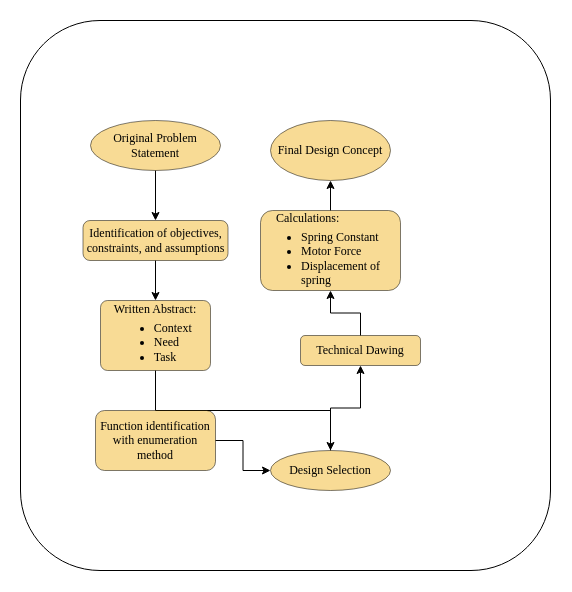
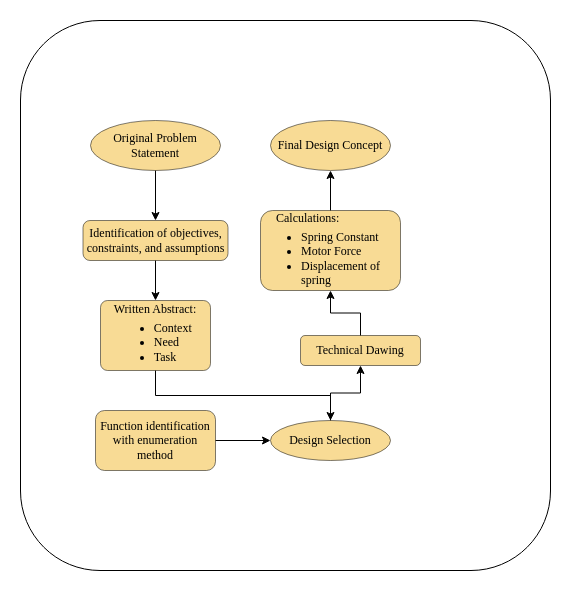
  <mxCell id="0" />
  <mxCell id="1" parent="0" />
  <mxCell id="2" value="" style="rounded=1;whiteSpace=wrap;html=1;fillStyle=auto;strokeWidth=1;fontFamily=Times New Roman;" vertex="1" parent="1"><mxGeometry x="20" width="530" height="550" as="geometry" y="20" /></mxCell>
  <mxCell id="3" style="edgeStyle=orthogonalEdgeStyle;rounded=0;orthogonalLoop=1;jettySize=auto;html=1;exitX=0.5;exitY=1;exitDx=0;exitDy=0;exitPerimeter=0;entryX=0.5;entryY=0;entryDx=0;entryDy=0;fontFamily=Times New Roman;" edge="1" parent="1" source="4" target="6"><mxGeometry relative="1" as="geometry" /></mxCell>
  <mxCell id="4" value="Original Problem Statement" style="strokeWidth=1;html=1;shape=mxgraph.flowchart.start_1;whiteSpace=wrap;fontFamily=Times New Roman;verticalAlign=middle;fillColor=#F1B82D;fillStyle=auto;opacity=50;" vertex="1" parent="1"><mxGeometry x="90" y="120" width="130" height="50" as="geometry" /></mxCell>
  <mxCell id="5" style="edgeStyle=orthogonalEdgeStyle;rounded=0;orthogonalLoop=1;jettySize=auto;html=1;exitX=0.5;exitY=1;exitDx=0;exitDy=0;entryX=0.5;entryY=0;entryDx=0;entryDy=0;fontFamily=Times New Roman;" edge="1" parent="1" source="6" target="8"><mxGeometry relative="1" as="geometry" /></mxCell>
  <mxCell id="6" value="Identification of objectives, constraints, and assumptions" style="rounded=1;whiteSpace=wrap;html=1;absoluteArcSize=1;arcSize=14;strokeWidth=1;fontFamily=Times New Roman;fillColor=#F1B82D;opacity=50;" vertex="1" parent="1"><mxGeometry x="82.5" y="220" width="145" height="40" as="geometry" /></mxCell>
  <mxCell id="7" style="edgeStyle=orthogonalEdgeStyle;rounded=0;orthogonalLoop=1;jettySize=auto;html=1;exitX=0.5;exitY=1;exitDx=0;exitDy=0;fontFamily=Times New Roman;" edge="1" parent="1" source="8" target="12"><mxGeometry relative="1" as="geometry" /></mxCell>
  <mxCell id="8" value="&lt;p style=&quot;line-height: 0;&quot;&gt;Written Abstract:&lt;br&gt;&lt;/p&gt;&lt;ul&gt;&lt;li style=&quot;text-align: left;&quot;&gt;Context&lt;/li&gt;&lt;li style=&quot;text-align: left;&quot;&gt;Need&lt;/li&gt;&lt;li style=&quot;text-align: left;&quot;&gt;Task&lt;/li&gt;&lt;/ul&gt;&lt;p&gt;&lt;/p&gt;" style="rounded=1;whiteSpace=wrap;html=1;absoluteArcSize=1;arcSize=14;strokeWidth=1;verticalAlign=middle;fontFamily=Times New Roman;spacingTop=1;fillColor=#F1B82D;opacity=50;" vertex="1" parent="1"><mxGeometry x="100" y="300" width="110" height="70" as="geometry" /></mxCell>
  <mxCell id="9" style="edgeStyle=orthogonalEdgeStyle;rounded=0;orthogonalLoop=1;jettySize=auto;html=1;exitX=1;exitY=0.5;exitDx=0;exitDy=0;entryX=0;entryY=0.5;entryDx=0;entryDy=0;fontFamily=Times New Roman;" edge="1" parent="1" source="10" target="12"><mxGeometry relative="1" as="geometry" /></mxCell>
  <mxCell id="10" value="&lt;p&gt;&lt;font&gt;Function identification with&amp;nbsp;enumeration method&lt;/font&gt;&lt;/p&gt;" style="rounded=1;whiteSpace=wrap;html=1;fontFamily=Times New Roman;fillColor=#F1B82D;opacity=50;" vertex="1" parent="1"><mxGeometry x="95" y="410" width="120" height="60" as="geometry" /></mxCell>
  <mxCell id="11" style="edgeStyle=orthogonalEdgeStyle;rounded=0;orthogonalLoop=1;jettySize=auto;html=1;exitX=0.5;exitY=0;exitDx=0;exitDy=0;fontFamily=Times New Roman;" edge="1" parent="1" source="12" target="14"><mxGeometry relative="1" as="geometry" /></mxCell>
- <mxCell id="12" value="Design Selection" style="ellipse;whiteSpace=wrap;html=1;strokeWidth=1;fontFamily=Times New Roman;fillColor=#F1B82D;opacity=50;" vertex="1" parent="1"><mxGeometry x="270" y="450" width="120" height="40" as="geometry" /></mxCell>
+ <mxCell id="12" value="Design Selection" style="ellipse;whiteSpace=wrap;html=1;strokeWidth=1;fontFamily=Times New Roman;fillColor=#F1B82D;opacity=50;" vertex="1" parent="1"><mxGeometry x="270" y="420" width="120" height="40" as="geometry" /></mxCell>
  <mxCell id="13" style="edgeStyle=orthogonalEdgeStyle;rounded=0;orthogonalLoop=1;jettySize=auto;html=1;exitX=0.5;exitY=0;exitDx=0;exitDy=0;entryX=0.5;entryY=1;entryDx=0;entryDy=0;fontFamily=Times New Roman;" edge="1" parent="1" source="14" target="16"><mxGeometry relative="1" as="geometry" /></mxCell>
  <mxCell id="14" value="Technical Dawing" style="rounded=1;whiteSpace=wrap;html=1;strokeWidth=1;fontFamily=Times New Roman;fillColor=#F1B82D;opacity=50;" vertex="1" parent="1"><mxGeometry x="300" y="335" width="120" height="30" as="geometry" /></mxCell>
  <mxCell id="15" style="edgeStyle=orthogonalEdgeStyle;rounded=0;orthogonalLoop=1;jettySize=auto;html=1;exitX=0.5;exitY=0;exitDx=0;exitDy=0;entryX=0.5;entryY=1;entryDx=0;entryDy=0;fontFamily=Times New Roman;" edge="1" parent="1" source="16" target="17"><mxGeometry relative="1" as="geometry" /></mxCell>
  <mxCell id="16" value="&lt;p style=&quot;text-align: left; line-height: 0;&quot;&gt;&amp;nbsp; &amp;nbsp; &amp;nbsp;Calculations:&lt;br&gt;&lt;/p&gt;&lt;ul&gt;&lt;li style=&quot;text-align: left;&quot;&gt;Spring Constant&lt;/li&gt;&lt;li style=&quot;text-align: left;&quot;&gt;Motor Force&lt;/li&gt;&lt;li style=&quot;text-align: left;&quot;&gt;Displacement of spring&lt;/li&gt;&lt;/ul&gt;&lt;p&gt;&lt;/p&gt;" style="rounded=1;whiteSpace=wrap;html=1;strokeWidth=1;fontFamily=Times New Roman;spacingTop=3;fillColor=#F1B82D;opacity=50;" vertex="1" parent="1"><mxGeometry x="260" y="210" width="140" height="80" as="geometry" /></mxCell>
- <mxCell id="17" value="Final Design Concept" style="ellipse;whiteSpace=wrap;html=1;strokeWidth=1;fontFamily=Times New Roman;fillColor=#F1B82D;opacity=50;" vertex="1" parent="1"><mxGeometry x="270" y="120" width="120" height="60" as="geometry" /></mxCell>
+ <mxCell id="17" value="Final Design Concept" style="ellipse;whiteSpace=wrap;html=1;strokeWidth=1;fontFamily=Times New Roman;fillColor=#F1B82D;opacity=50;" vertex="1" parent="1"><mxGeometry x="270" y="120" width="120" height="50" as="geometry" /></mxCell>
